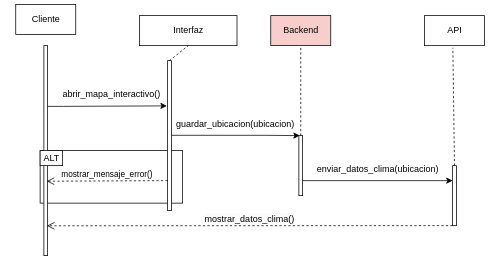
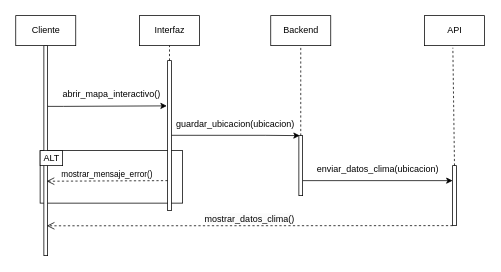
  <mxCell id="0" />
  <mxCell id="1" parent="0" />
  <mxCell id="2" value="" style="rounded=0;whiteSpace=wrap;html=1;" vertex="1" parent="1"><mxGeometry x="53" y="200" width="190" height="70" as="geometry" /></mxCell>
  <mxCell id="3" style="edgeStyle=orthogonalEdgeStyle;rounded=0;orthogonalLoop=1;jettySize=auto;html=1;entryX=0.993;entryY=1.011;entryDx=0;entryDy=0;entryPerimeter=0;" edge="1" parent="1" target="6"><mxGeometry relative="1" as="geometry"><mxPoint x="63" y="140" as="sourcePoint" /><mxPoint x="243" y="140" as="targetPoint" /><Array as="points"><mxPoint x="63" y="141" /><mxPoint x="84" y="141" /><mxPoint x="84" y="140" /></Array></mxGeometry></mxCell>
  <mxCell id="4" style="edgeStyle=orthogonalEdgeStyle;rounded=0;orthogonalLoop=1;jettySize=auto;html=1;exitX=1;exitY=0.5;exitDx=0;exitDy=0;entryX=0.25;entryY=0;entryDx=0;entryDy=0;" edge="1" parent="1" target="11"><mxGeometry relative="1" as="geometry"><mxPoint x="228" y="179.58" as="sourcePoint" /><mxPoint x="318" y="179.58" as="targetPoint" /><Array as="points"><mxPoint x="353" y="180" /><mxPoint x="353" y="180" /></Array></mxGeometry></mxCell>
  <mxCell id="5" style="edgeStyle=orthogonalEdgeStyle;rounded=0;orthogonalLoop=1;jettySize=auto;html=1;entryX=0;entryY=0.25;entryDx=0;entryDy=0;exitX=1;exitY=0.75;exitDx=0;exitDy=0;" edge="1" parent="1" source="11" target="12"><mxGeometry relative="1" as="geometry"><mxPoint x="653" y="140" as="targetPoint" /><mxPoint x="633" y="140" as="sourcePoint" /></mxGeometry></mxCell>
  <mxCell id="6" value="abrir_mapa_interactivo()" style="text;html=1;align=center;verticalAlign=middle;resizable=0;points=[];autosize=1;strokeColor=none;fillColor=none;rotation=0;" vertex="1" parent="1"><mxGeometry x="73" y="110" width="150" height="30" as="geometry" /></mxCell>
  <mxCell id="7" value="guardar_ubicacion(ubicacion)" style="text;html=1;align=center;verticalAlign=middle;resizable=0;points=[];autosize=1;strokeColor=none;fillColor=none;rotation=0;" vertex="1" parent="1"><mxGeometry x="223" y="150" width="180" height="30" as="geometry" /></mxCell>
  <mxCell id="8" value="enviar_datos_clima(ubicacion)" style="text;html=1;align=center;verticalAlign=middle;resizable=0;points=[];autosize=1;strokeColor=none;fillColor=none;rotation=0;" vertex="1" parent="1"><mxGeometry x="408" y="210" width="190" height="30" as="geometry" /></mxCell>
  <mxCell id="9" value="" style="rounded=0;whiteSpace=wrap;html=1;" vertex="1" parent="1"><mxGeometry x="58" y="60" width="5" height="280" as="geometry" /></mxCell>
  <mxCell id="10" value="" style="rounded=0;whiteSpace=wrap;html=1;" vertex="1" parent="1"><mxGeometry x="223" y="80" width="5" height="200" as="geometry" /></mxCell>
  <mxCell id="11" value="" style="rounded=0;whiteSpace=wrap;html=1;" vertex="1" parent="1"><mxGeometry x="398" y="180" width="5" height="80" as="geometry" /></mxCell>
  <mxCell id="12" value="" style="rounded=0;whiteSpace=wrap;html=1;" vertex="1" parent="1"><mxGeometry x="603" y="220" width="5" height="80" as="geometry" /></mxCell>
  <mxCell id="13" value="" style="endArrow=none;dashed=1;html=1;rounded=0;exitX=0.5;exitY=0;exitDx=0;exitDy=0;entryX=0.506;entryY=1.07;entryDx=0;entryDy=0;entryPerimeter=0;" edge="1" parent="1" source="12"><mxGeometry width="50" height="50" relative="1" as="geometry"><mxPoint x="547" y="220" as="sourcePoint" /><mxPoint x="603.3" y="62.8" as="targetPoint" /></mxGeometry></mxCell>
  <mxCell id="14" value="" style="endArrow=none;dashed=1;html=1;rounded=0;exitX=0.5;exitY=0;exitDx=0;exitDy=0;" edge="1" parent="1" source="11"><mxGeometry width="50" height="50" relative="1" as="geometry"><mxPoint x="353" y="110" as="sourcePoint" /><mxPoint x="400.5" y="60" as="targetPoint" /></mxGeometry></mxCell>
  <mxCell id="15" value="" style="rounded=0;whiteSpace=wrap;html=1;" vertex="1" parent="1"><mxGeometry x="53" y="200" width="30" height="20" as="geometry" /></mxCell>
  <mxCell id="16" value="ALT" style="text;html=1;align=center;verticalAlign=middle;resizable=0;points=[];autosize=1;strokeColor=none;fillColor=none;" vertex="1" parent="1"><mxGeometry x="48" y="195" width="40" height="30" as="geometry" /></mxCell>
  <mxCell id="17" value="mostrar_mensaje_error()" style="html=1;verticalAlign=bottom;endArrow=open;dashed=1;endSize=8;curved=0;rounded=0;entryX=0.76;entryY=0.61;entryDx=0;entryDy=0;entryPerimeter=0;" edge="1" parent="1"><mxGeometry relative="1" as="geometry"><mxPoint x="223" y="240" as="sourcePoint" /><mxPoint x="61.8" y="240.8" as="targetPoint" /></mxGeometry></mxCell>
  <mxCell id="18" value="&lt;span style=&quot;font-size: 12px; background-color: rgb(251, 251, 251);&quot;&gt;mostrar_datos_clima()&lt;/span&gt;" style="html=1;verticalAlign=bottom;endArrow=open;dashed=1;endSize=8;curved=0;rounded=0;exitX=0;exitY=1;exitDx=0;exitDy=0;entryX=0.8;entryY=0.858;entryDx=0;entryDy=0;entryPerimeter=0;" edge="1" parent="1" source="12" target="9"><mxGeometry relative="1" as="geometry"><mxPoint x="563" y="300" as="sourcePoint" /><mxPoint x="483" y="300" as="targetPoint" /></mxGeometry></mxCell>
- <mxCell id="19" value="Cliente" style="rounded=0;whiteSpace=wrap;html=1;" vertex="1" parent="1"><mxGeometry x="20.5" y="5" width="80" height="40" as="geometry" /></mxCell>
- <mxCell id="20" value="Interfaz" style="rounded=0;whiteSpace=wrap;html=1;" vertex="1" parent="1"><mxGeometry x="185.5" y="20" width="130" height="40" as="geometry" /></mxCell>
- <mxCell id="21" value="Backend" style="rounded=0;whiteSpace=wrap;html=1;fillColor=#f8cecc;" vertex="1" parent="1"><mxGeometry x="360.5" y="20" width="80" height="40" as="geometry" /></mxCell>
+ <mxCell id="19" value="Cliente" style="rounded=0;whiteSpace=wrap;html=1;" vertex="1" parent="1"><mxGeometry x="20.5" y="20" width="80" height="40" as="geometry" /></mxCell>
+ <mxCell id="20" value="Interfaz" style="rounded=0;whiteSpace=wrap;html=1;" vertex="1" parent="1"><mxGeometry x="185.5" y="20" width="80" height="40" as="geometry" /></mxCell>
+ <mxCell id="21" value="Backend" style="rounded=0;whiteSpace=wrap;html=1;" vertex="1" parent="1"><mxGeometry x="360.5" y="20" width="80" height="40" as="geometry" /></mxCell>
  <mxCell id="22" value="API" style="rounded=0;whiteSpace=wrap;html=1;" vertex="1" parent="1"><mxGeometry x="565.5" y="20" width="80" height="40" as="geometry" /></mxCell>
  <mxCell id="23" value="" style="endArrow=none;dashed=1;html=1;rounded=0;exitX=0.5;exitY=0;exitDx=0;exitDy=0;entryX=0.5;entryY=1;entryDx=0;entryDy=0;" edge="1" parent="1" source="10" target="20"><mxGeometry width="50" height="50" relative="1" as="geometry"><mxPoint x="173" y="110" as="sourcePoint" /><mxPoint x="223" y="60" as="targetPoint" /></mxGeometry></mxCell>
